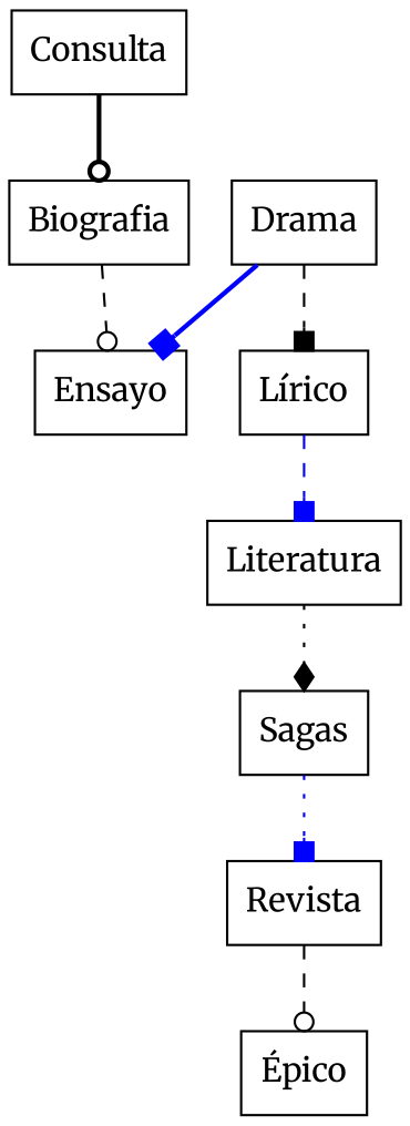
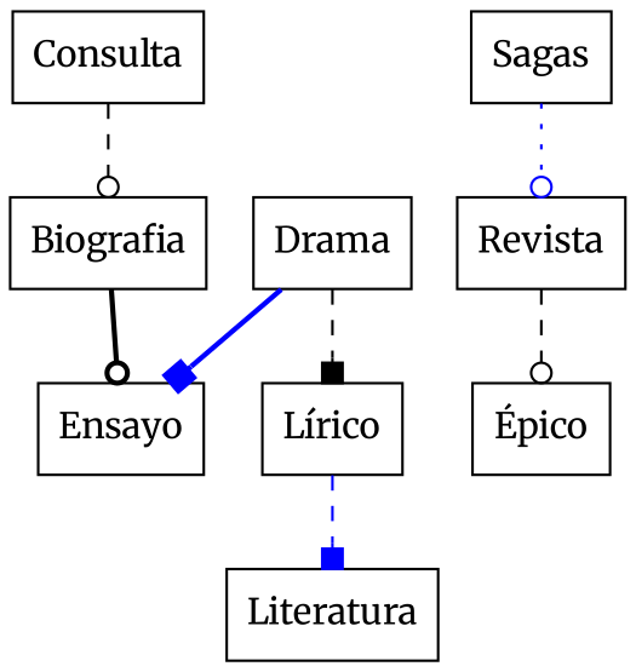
  digraph {
    fontname=Merriweather
    node [fontname=Merriweather shape=record]
    edge [arrowhead=odot color=black fontname=Merriweather style=dashed]
    Consulta
    Biografia
    Ensayo
    Drama
    "Lírico"
    Literatura
    Sagas
    Revista
    "Épico"
-   Consulta -> Biografia [style=bold]
-   Biografia -> Ensayo
+   Consulta -> Biografia
+   Biografia -> Ensayo [style=bold]
    Drama -> Ensayo [arrowhead=box color=blue style=bold]
    Drama -> "Lírico" [arrowhead=box]
    "Lírico" -> Literatura [arrowhead=box color=blue]
-   Literatura -> Sagas [arrowhead=diamond style=dotted]
-   Sagas -> Revista [arrowhead=box color=blue style=dotted]
+   Sagas -> Revista [color=blue style=dotted]
    Revista -> "Épico"
  }
